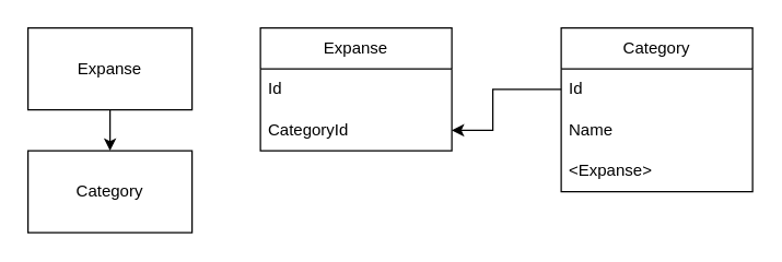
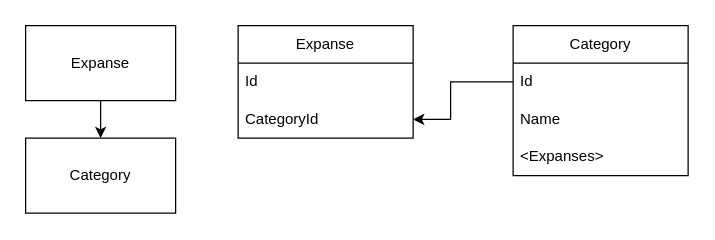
  <mxCell id="0" />
  <mxCell id="1" parent="0" />
  <mxCell id="2" value="Expanse" style="rounded=0;whiteSpace=wrap;html=1;" parent="1" vertex="1"><mxGeometry x="20" y="20" width="120" height="60" as="geometry" /></mxCell>
  <mxCell id="3" value="Category" style="rounded=0;whiteSpace=wrap;html=1;" parent="1" vertex="1"><mxGeometry x="20" y="110" width="120" height="60" as="geometry" /></mxCell>
  <mxCell id="4" value="" style="endArrow=classic;html=1;rounded=0;exitX=0.5;exitY=1;exitDx=0;exitDy=0;entryX=0.5;entryY=0;entryDx=0;entryDy=0;" parent="1" source="2" target="3" edge="1"><mxGeometry width="50" height="50" relative="1" as="geometry"><mxPoint x="350" y="290" as="sourcePoint" /><mxPoint x="400" y="240" as="targetPoint" /></mxGeometry></mxCell>
  <mxCell id="5" value="Expanse" style="swimlane;fontStyle=0;childLayout=stackLayout;horizontal=1;startSize=30;horizontalStack=0;resizeParent=1;resizeParentMax=0;resizeLast=0;collapsible=1;marginBottom=0;whiteSpace=wrap;html=1;" parent="1" vertex="1"><mxGeometry x="190" y="20" width="140" height="90" as="geometry" /></mxCell>
  <mxCell id="6" value="Id" style="text;strokeColor=none;fillColor=none;align=left;verticalAlign=middle;spacingLeft=4;spacingRight=4;overflow=hidden;points=[[0,0.5],[1,0.5]];portConstraint=eastwest;rotatable=0;whiteSpace=wrap;html=1;" parent="5" vertex="1"><mxGeometry y="30" width="140" height="30" as="geometry" /></mxCell>
  <mxCell id="7" value="CategoryId" style="text;strokeColor=none;fillColor=none;align=left;verticalAlign=middle;spacingLeft=4;spacingRight=4;overflow=hidden;points=[[0,0.5],[1,0.5]];portConstraint=eastwest;rotatable=0;whiteSpace=wrap;html=1;" parent="5" vertex="1"><mxGeometry y="60" width="140" height="30" as="geometry" /></mxCell>
  <mxCell id="8" value="Category" style="swimlane;fontStyle=0;childLayout=stackLayout;horizontal=1;startSize=30;horizontalStack=0;resizeParent=1;resizeParentMax=0;resizeLast=0;collapsible=1;marginBottom=0;whiteSpace=wrap;html=1;" parent="1" vertex="1"><mxGeometry x="410" y="20" width="140" height="120" as="geometry" /></mxCell>
  <mxCell id="9" value="Id" style="text;strokeColor=none;fillColor=none;align=left;verticalAlign=middle;spacingLeft=4;spacingRight=4;overflow=hidden;points=[[0,0.5],[1,0.5]];portConstraint=eastwest;rotatable=0;whiteSpace=wrap;html=1;" parent="8" vertex="1"><mxGeometry y="30" width="140" height="30" as="geometry" /></mxCell>
  <mxCell id="10" value="Name" style="text;strokeColor=none;fillColor=none;align=left;verticalAlign=middle;spacingLeft=4;spacingRight=4;overflow=hidden;points=[[0,0.5],[1,0.5]];portConstraint=eastwest;rotatable=0;whiteSpace=wrap;html=1;" parent="8" vertex="1"><mxGeometry y="60" width="140" height="30" as="geometry" /></mxCell>
- <mxCell id="11" value="&amp;lt;Expanse&amp;gt;" style="text;strokeColor=none;fillColor=none;align=left;verticalAlign=middle;spacingLeft=4;spacingRight=4;overflow=hidden;points=[[0,0.5],[1,0.5]];portConstraint=eastwest;rotatable=0;whiteSpace=wrap;html=1;" vertex="1" parent="8"><mxGeometry y="90" width="140" height="30" as="geometry" /></mxCell>
+ <mxCell id="11" value="&amp;lt;Expanses&amp;gt;" style="text;strokeColor=none;fillColor=none;align=left;verticalAlign=middle;spacingLeft=4;spacingRight=4;overflow=hidden;points=[[0,0.5],[1,0.5]];portConstraint=eastwest;rotatable=0;whiteSpace=wrap;html=1;" vertex="1" parent="8"><mxGeometry y="90" width="140" height="30" as="geometry" /></mxCell>
  <mxCell id="12" value="" style="endArrow=classic;html=1;rounded=0;exitX=0;exitY=0.5;exitDx=0;exitDy=0;entryX=1;entryY=0.5;entryDx=0;entryDy=0;" edge="1" parent="1" source="9" target="7"><mxGeometry width="50" height="50" relative="1" as="geometry"><mxPoint x="350" y="290" as="sourcePoint" /><mxPoint x="400" y="240" as="targetPoint" /><Array as="points"><mxPoint x="360" y="65" /><mxPoint x="360" y="95" /></Array></mxGeometry></mxCell>
